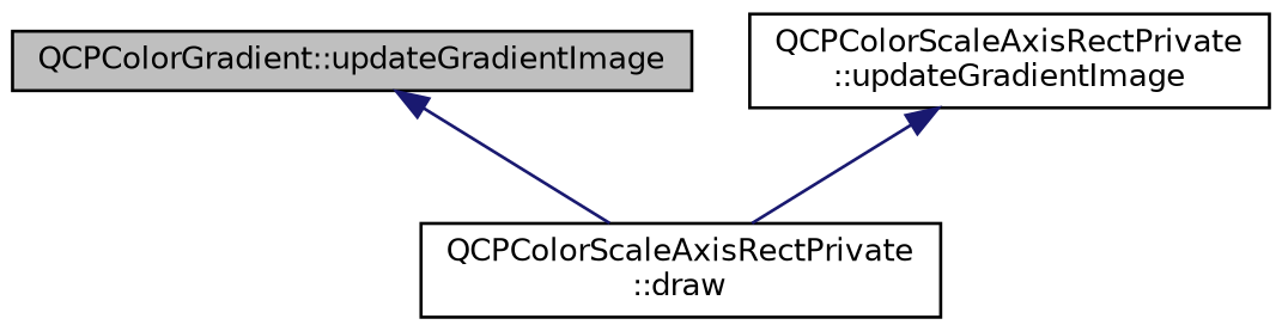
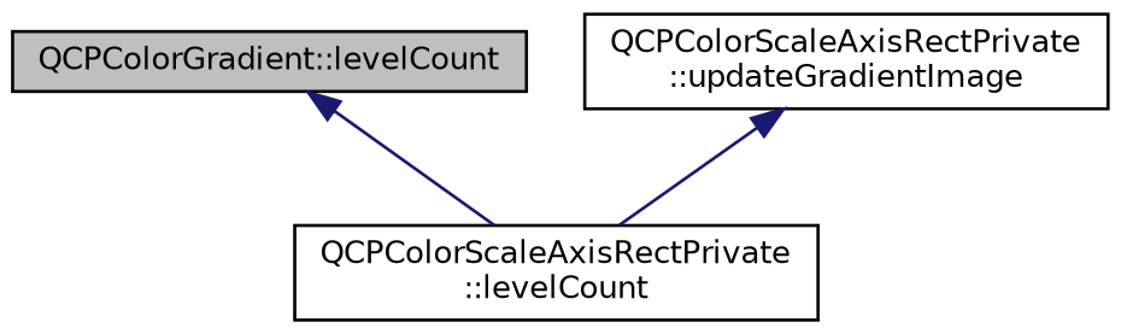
  digraph {
    rankdir=TB
    node [color=black fillcolor=white fontname=Helvetica fontsize=10 shape=record style=filled]
    edge [color=midnightblue dir=back fontname=Helvetica fontsize=10 labelfontname=Helvetica labelfontsize=10 style=solid]
-   n1 [fillcolor=grey75 fontcolor=black height=0.2 label="QCPColorGradient::updateGradientImage" width=0.4]
-   n2 [height=0.2 label="QCPColorScaleAxisRectPrivate\l::draw" width=0.4]
+   n1 [fillcolor=grey75 fontcolor=black height=0.2 label="QCPColorGradient::levelCount" width=0.4]
+   n2 [height=0.2 label="QCPColorScaleAxisRectPrivate\l::levelCount" width=0.4]
    n3 [height=0.2 label="QCPColorScaleAxisRectPrivate\l::updateGradientImage" width=0.4]
    n1 -> n2
    n3 -> n2
  }
